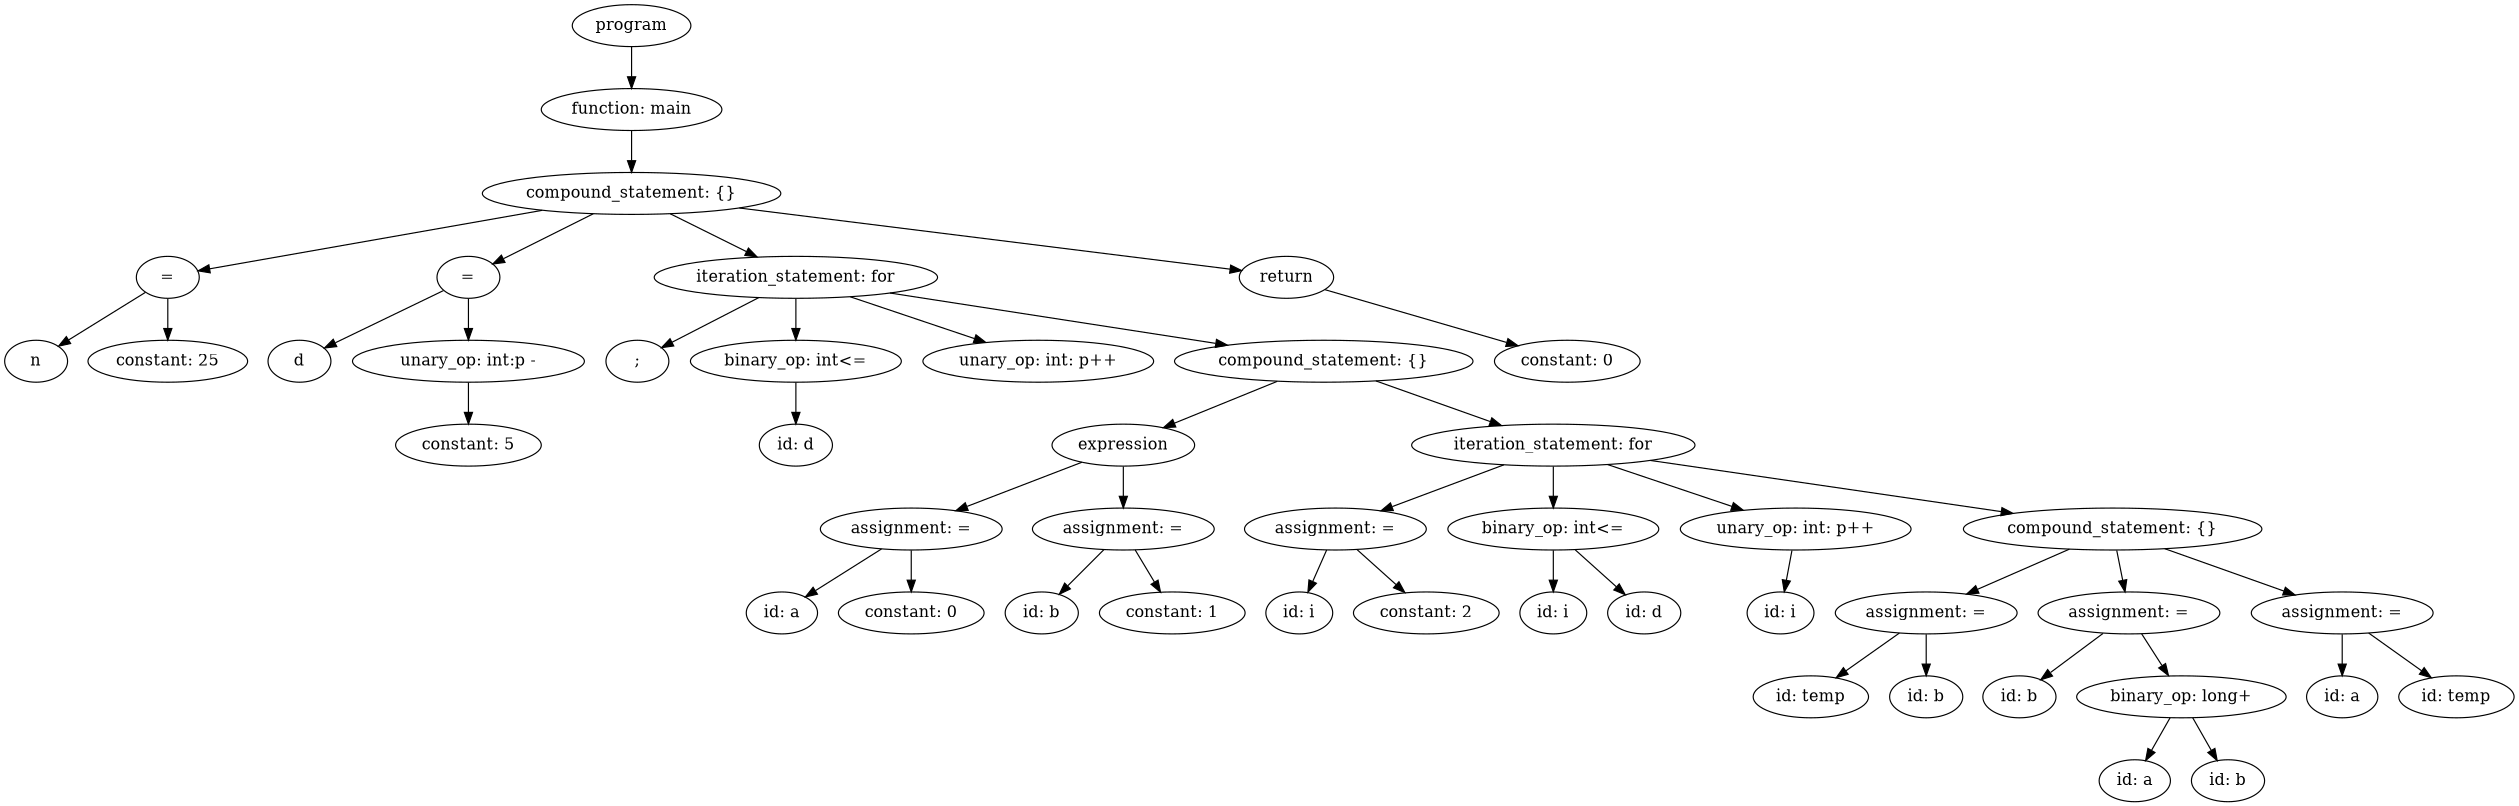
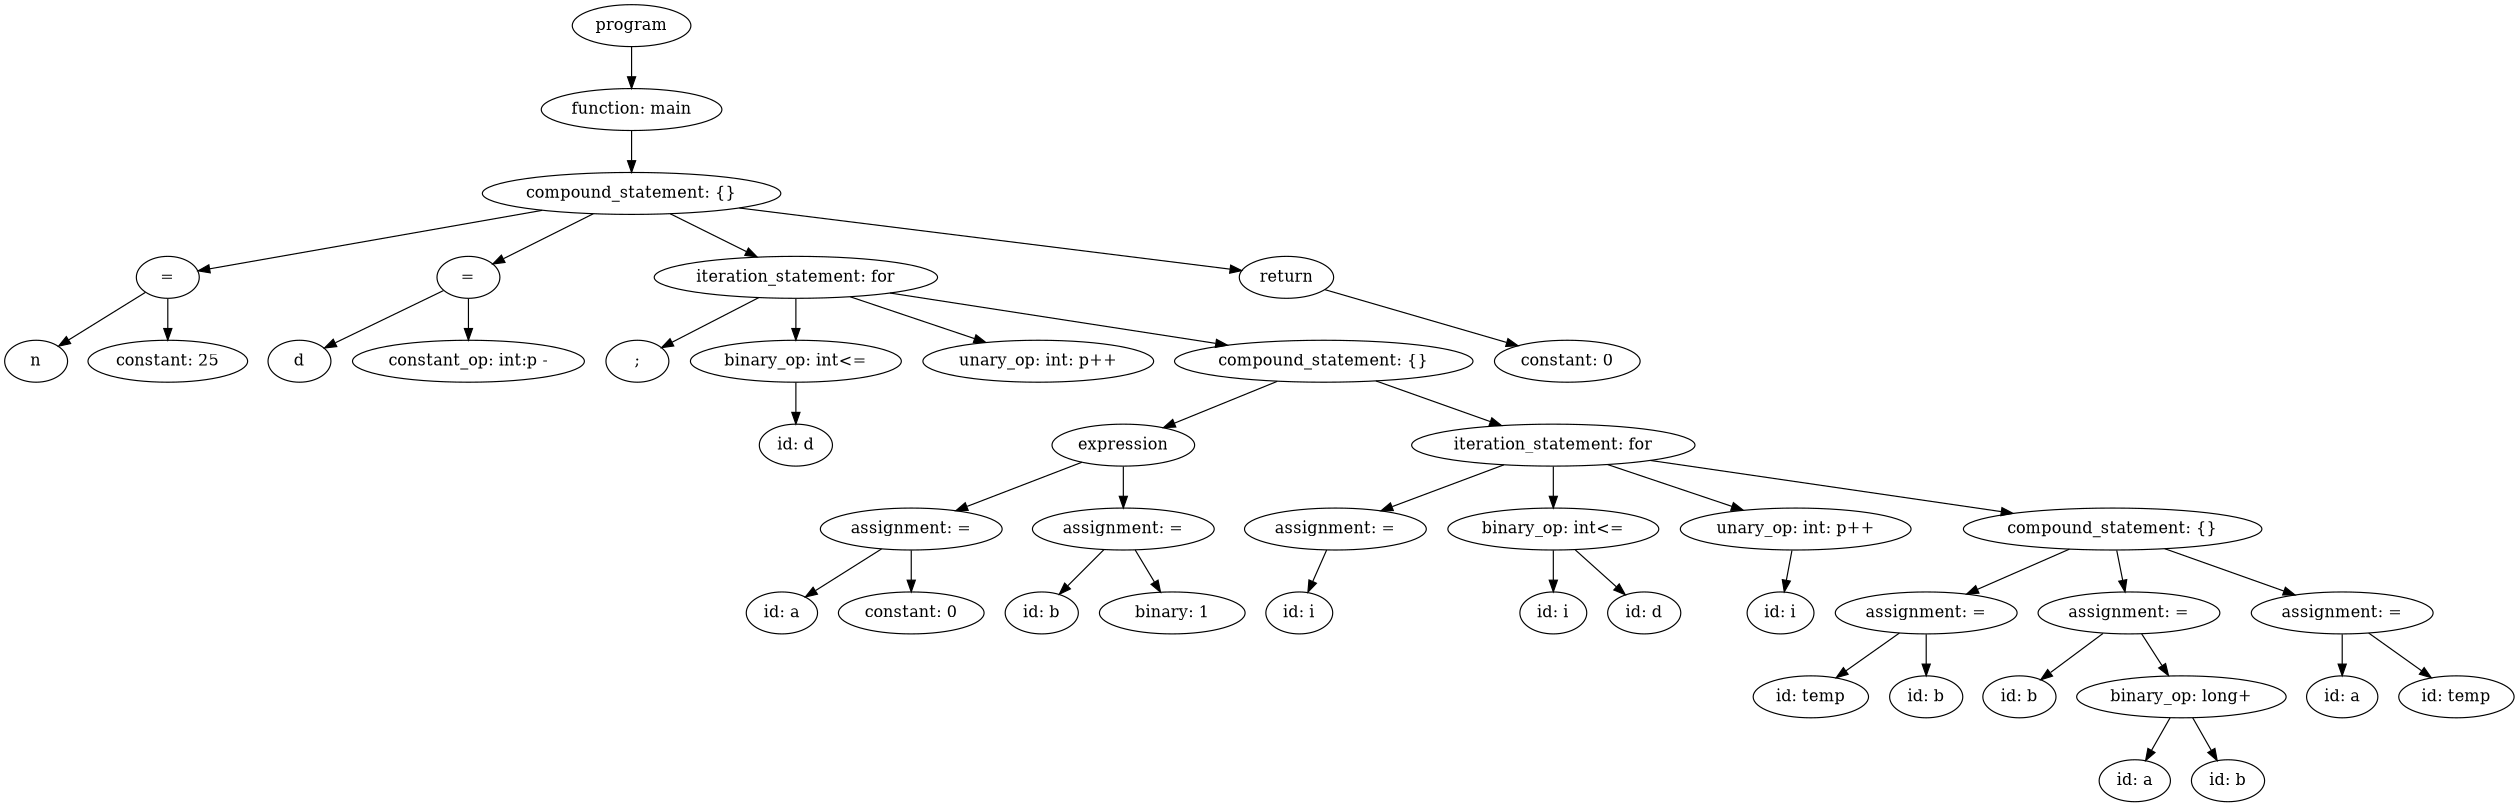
  strict digraph {
    n1 [height=0.5 label=program width=1.4082]
    n2 [height=0.5 label="function: main" width=2.1528]
    n3 [height=0.5 label="compound_statement: {}" width=3.5566]
    n4 [height=0.5 label="=" width=0.75]
    n5 [height=0.5 label="=" width=0.75]
    n6 [height=0.5 label="iteration_statement: for" width=3.3761]
    n7 [height=0.5 label=return width=1.125]
    n8 [height=0.5 label=n width=0.75]
    n9 [height=0.5 label="constant: 25" width=1.8957]
    n10 [height=0.5 label=d width=0.75]
-   n11 [height=0.5 label="unary_op: int:p -" width=2.4028]
+   n11 [height=0.5 label="constant_op: int:p -" width=2.4028]
    n12 [height=0.5 label=";" width=0.75]
    n13 [height=0.5 label="binary_op: int<=" width=2.5139]
    n14 [height=0.5 label="unary_op: int: p++" width=2.75]
    n15 [height=0.5 label="compound_statement: {}" width=3.5566]
    n16 [height=0.5 label="constant: 0" width=1.7361]
-   n17 [height=0.5 label="constant: 5" width=1.7361]
    n18 [height=0.5 label="id: d" width=0.86659]
    n19 [height=0.5 label=expression width=1.6971]
    n20 [height=0.5 label="iteration_statement: for" width=3.3761]
    n21 [height=0.5 label="assignment: =" width=2.1667]
    n22 [height=0.5 label="assignment: =" width=2.1667]
    n23 [height=0.5 label="assignment: =" width=2.1667]
    n24 [height=0.5 label="binary_op: int<=" width=2.5139]
    n25 [height=0.5 label="unary_op: int: p++" width=2.75]
    n26 [height=0.5 label="compound_statement: {}" width=3.5566]
    n27 [height=0.5 label="id: a" width=0.84854]
    n28 [height=0.5 label="constant: 0" width=1.7361]
    n29 [height=0.5 label="id: b" width=0.86659]
-   n30 [height=0.5 label="constant: 1" width=1.7361]
+   n30 [height=0.5 label="binary: 1" width=1.7361]
    n31 [height=0.5 label="id: i" width=0.79437]
-   n32 [height=0.5 label="constant: 2" width=1.7361]
    n33 [height=0.5 label="id: i" width=0.79437]
    n34 [height=0.5 label="id: d" width=0.86659]
    n35 [height=0.5 label="id: i" width=0.79437]
    n36 [height=0.5 label="assignment: =" width=2.1667]
    n37 [height=0.5 label="assignment: =" width=2.1667]
    n38 [height=0.5 label="assignment: =" width=2.1667]
    n39 [height=0.5 label="id: temp" width=1.375]
    n40 [height=0.5 label="id: b" width=0.86659]
    n41 [height=0.5 label="id: b" width=0.86659]
    n42 [height=0.5 label="binary_op: long+" width=2.4914]
    n43 [height=0.5 label="id: a" width=0.84854]
    n44 [height=0.5 label="id: temp" width=1.375]
    n45 [height=0.5 label="id: a" width=0.84854]
    n46 [height=0.5 label="id: b" width=0.86659]
    n1 -> n2
    n2 -> n3
    n3 -> n4
    n3 -> n5
    n3 -> n6
    n3 -> n7
    n4 -> n8
    n4 -> n9
    n5 -> n10
    n5 -> n11
    n6 -> n12
    n6 -> n13
    n6 -> n14
    n6 -> n15
    n7 -> n16
-   n11 -> n17
    n13 -> n18
    n15 -> n19
    n15 -> n20
    n19 -> n21
    n19 -> n22
    n20 -> n23
    n20 -> n24
    n20 -> n25
    n20 -> n26
    n21 -> n27
    n21 -> n28
    n22 -> n29
    n22 -> n30
    n23 -> n31
-   n23 -> n32
    n24 -> n33
    n24 -> n34
    n25 -> n35
    n26 -> n36
    n26 -> n37
    n26 -> n38
    n36 -> n39
    n36 -> n40
    n37 -> n41
    n37 -> n42
    n38 -> n43
    n38 -> n44
    n42 -> n45
    n42 -> n46
  }
